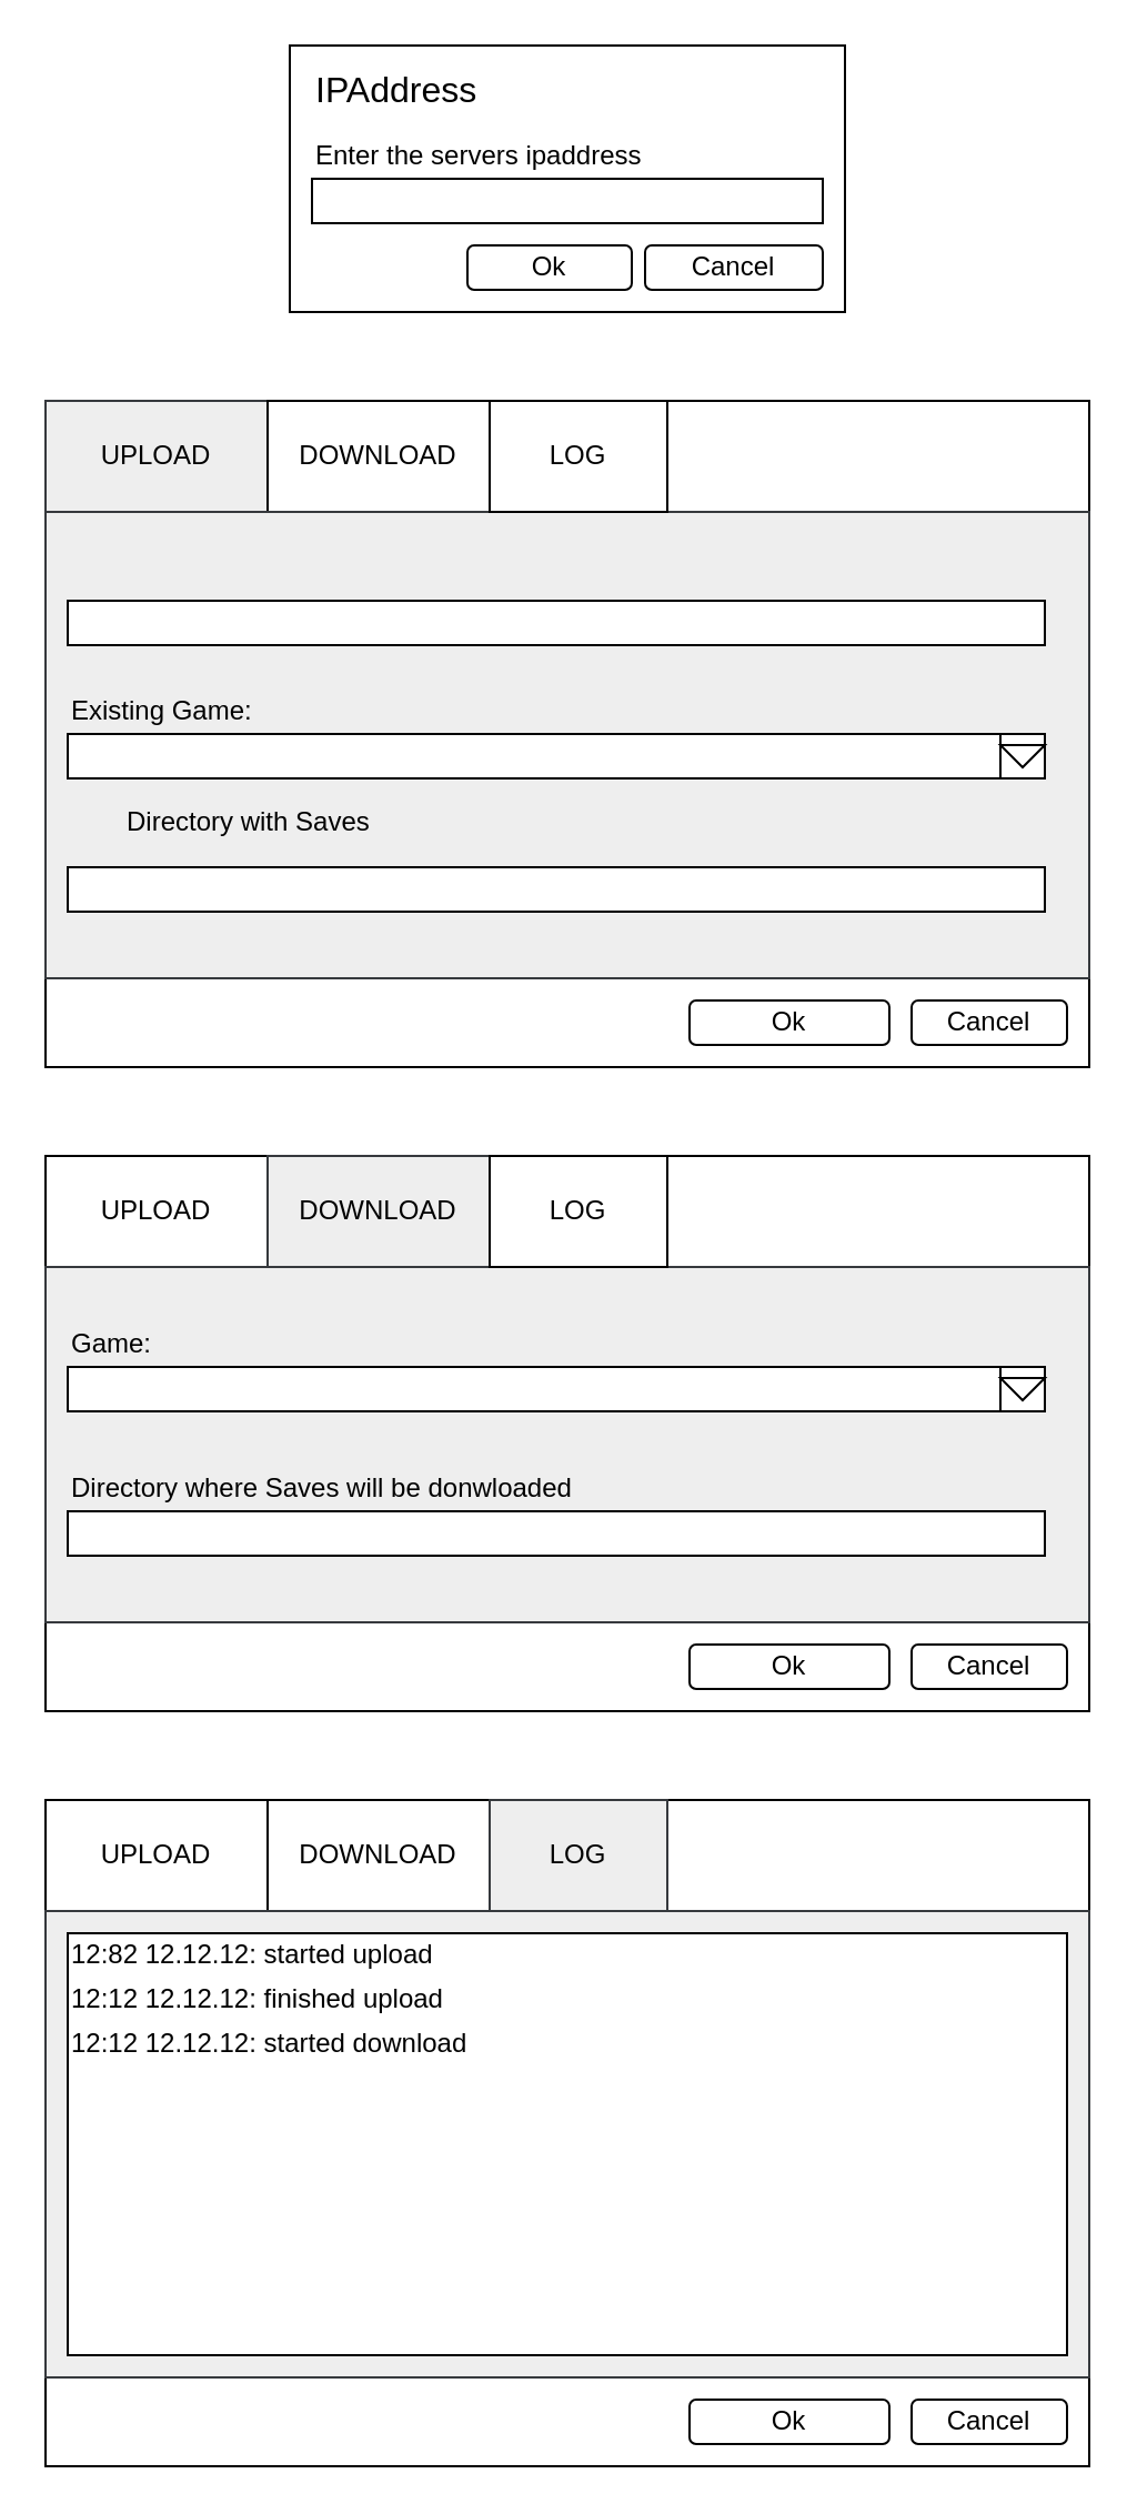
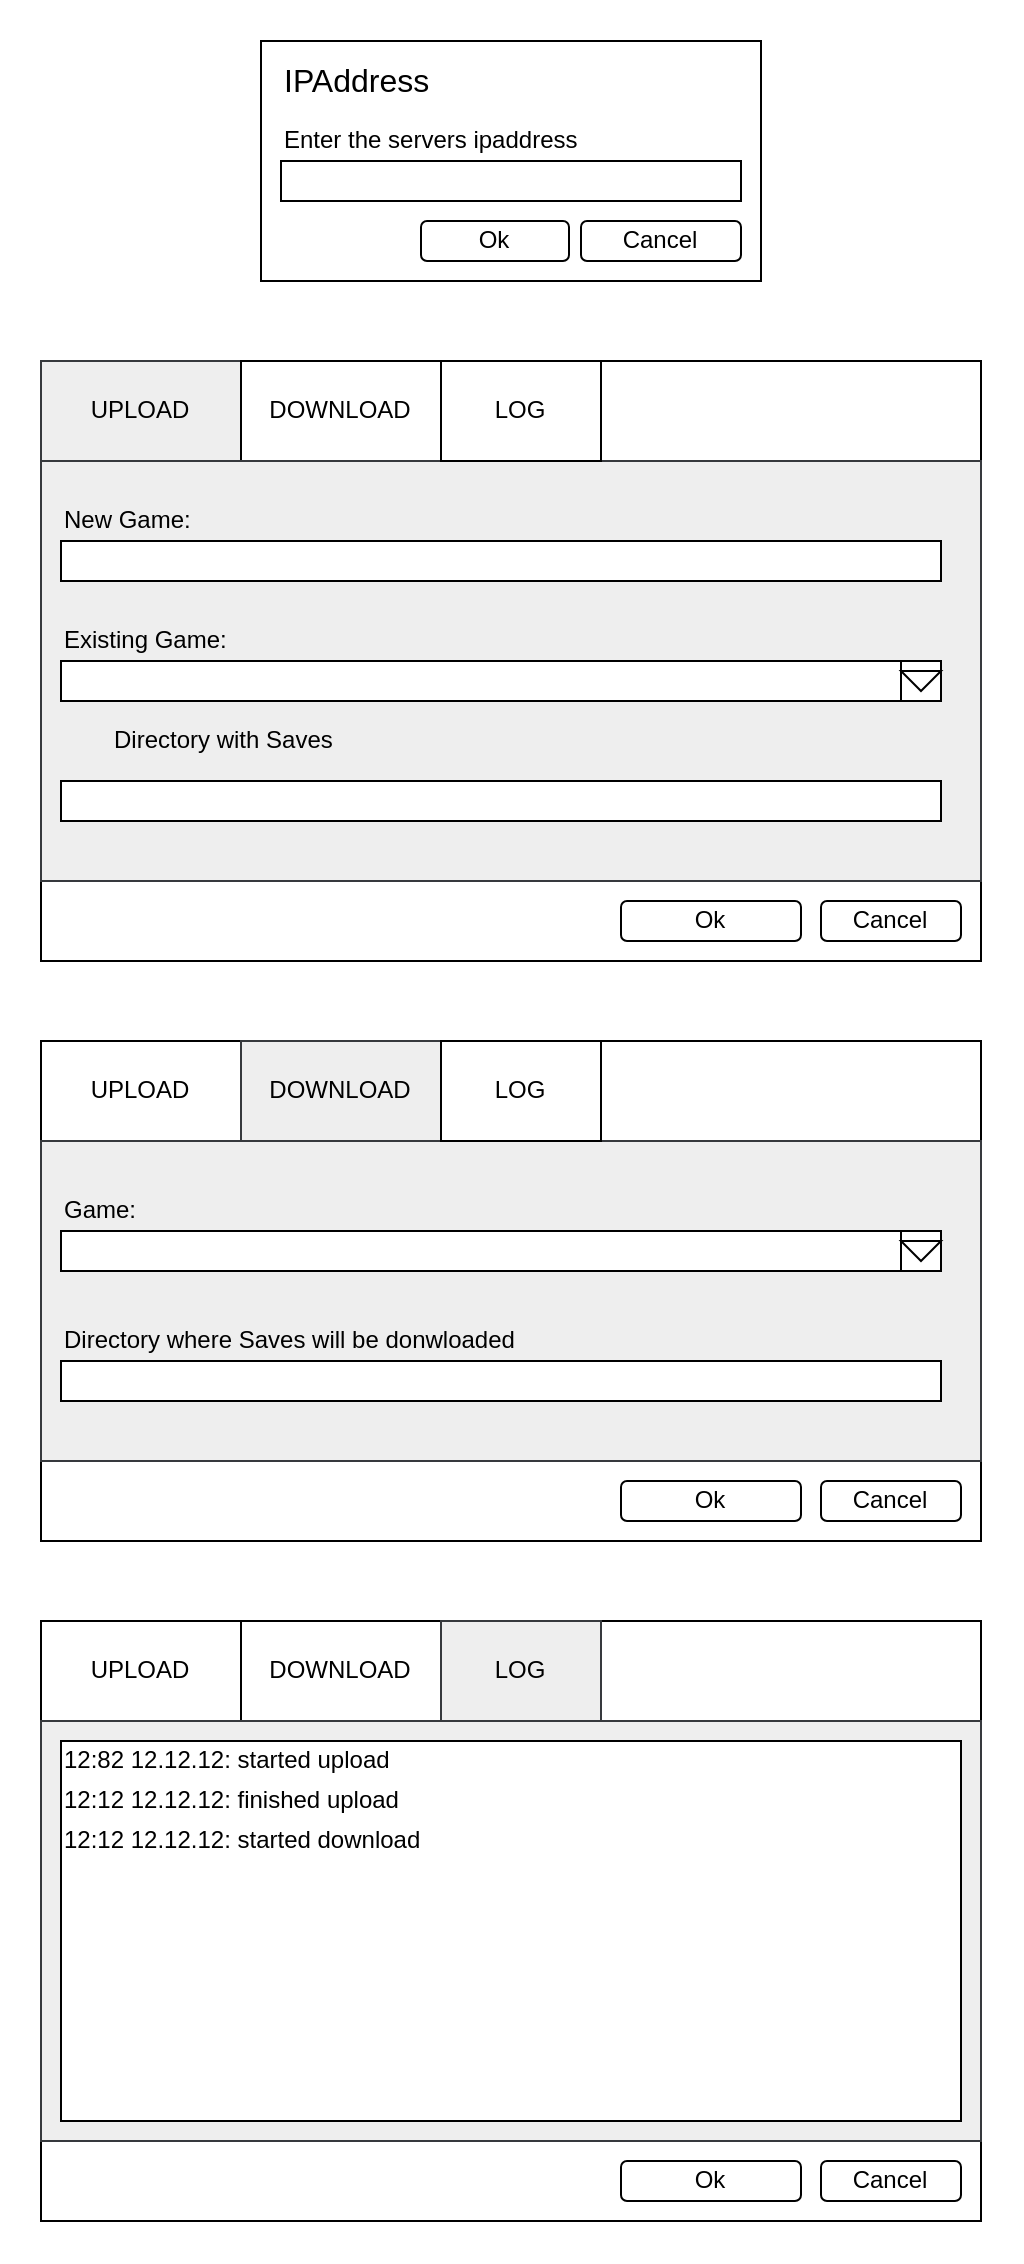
  <mxCell id="0" />
  <mxCell id="1" parent="0" />
  <mxCell id="2" value="" style="rounded=0;whiteSpace=wrap;html=1;" vertex="1" parent="1"><mxGeometry x="20" y="180" width="470" height="300" as="geometry" /></mxCell>
  <mxCell id="3" value="UPLOAD" style="rounded=0;whiteSpace=wrap;html=1;fillColor=#eeeeee;strokeColor=#36393d;" vertex="1" parent="1"><mxGeometry x="20" y="180" width="100" height="50" as="geometry" /></mxCell>
  <mxCell id="4" value="DOWNLOAD" style="rounded=0;whiteSpace=wrap;html=1;" vertex="1" parent="1"><mxGeometry x="120" y="180" width="100" height="50" as="geometry" /></mxCell>
  <mxCell id="5" value="" style="rounded=0;whiteSpace=wrap;html=1;fillColor=#eeeeee;strokeColor=#36393d;" vertex="1" parent="1"><mxGeometry x="20" y="230" width="470" height="210" as="geometry" /></mxCell>
  <mxCell id="6" value="Cancel" style="rounded=1;whiteSpace=wrap;html=1;" vertex="1" parent="1"><mxGeometry x="410" y="450" width="70" height="20" as="geometry" /></mxCell>
  <mxCell id="7" value="Ok" style="rounded=1;whiteSpace=wrap;html=1;" vertex="1" parent="1"><mxGeometry x="310" y="450" width="90" height="20" as="geometry" /></mxCell>
  <mxCell id="8" value="" style="rounded=0;whiteSpace=wrap;html=1;" vertex="1" parent="1"><mxGeometry x="20" y="520" width="470" height="250" as="geometry" /></mxCell>
  <mxCell id="9" value="UPLOAD" style="rounded=0;whiteSpace=wrap;html=1;" vertex="1" parent="1"><mxGeometry x="20" y="520" width="100" height="50" as="geometry" /></mxCell>
  <mxCell id="10" value="DOWNLOAD" style="rounded=0;whiteSpace=wrap;html=1;fillColor=#eeeeee;strokeColor=#36393d;" vertex="1" parent="1"><mxGeometry x="120" y="520" width="100" height="50" as="geometry" /></mxCell>
  <mxCell id="11" value="" style="rounded=0;whiteSpace=wrap;html=1;fillColor=#eeeeee;strokeColor=#36393d;" vertex="1" parent="1"><mxGeometry x="20" y="570" width="470" height="160" as="geometry" /></mxCell>
  <mxCell id="12" value="Cancel" style="rounded=1;whiteSpace=wrap;html=1;" vertex="1" parent="1"><mxGeometry x="410" y="740" width="70" height="20" as="geometry" /></mxCell>
  <mxCell id="13" value="Ok" style="rounded=1;whiteSpace=wrap;html=1;" vertex="1" parent="1"><mxGeometry x="310" y="740" width="90" height="20" as="geometry" /></mxCell>
  <mxCell id="14" value="" style="rounded=0;whiteSpace=wrap;html=1;" vertex="1" parent="1"><mxGeometry x="30" y="270" width="440" height="20" as="geometry" /></mxCell>
+ <mxCell id="15" value="New Game:" style="text;html=1;strokeColor=none;fillColor=none;align=left;verticalAlign=middle;whiteSpace=wrap;rounded=0;" vertex="1" parent="1"><mxGeometry x="30" y="250" width="100" height="20" as="geometry" /></mxCell>
  <mxCell id="16" value="" style="rounded=0;whiteSpace=wrap;html=1;" vertex="1" parent="1"><mxGeometry x="30" y="330" width="440" height="20" as="geometry" /></mxCell>
  <mxCell id="17" value="Existing Game:" style="text;html=1;strokeColor=none;fillColor=none;align=left;verticalAlign=middle;whiteSpace=wrap;rounded=0;" vertex="1" parent="1"><mxGeometry x="30" y="310" width="100" height="20" as="geometry" /></mxCell>
  <mxCell id="18" value="" style="rounded=0;whiteSpace=wrap;html=1;" vertex="1" parent="1"><mxGeometry x="450" y="330" width="20" height="20" as="geometry" /></mxCell>
  <mxCell id="19" value="" style="triangle;whiteSpace=wrap;html=1;rotation=90;" vertex="1" parent="1"><mxGeometry x="455" y="330" width="10" height="20" as="geometry" /></mxCell>
  <mxCell id="20" value="" style="rounded=0;whiteSpace=wrap;html=1;" vertex="1" parent="1"><mxGeometry x="30" y="390" width="440" height="20" as="geometry" /></mxCell>
  <mxCell id="21" value="Directory with Saves" style="text;html=1;strokeColor=none;fillColor=none;align=left;verticalAlign=middle;whiteSpace=wrap;rounded=0;" vertex="1" parent="1"><mxGeometry x="55" y="360" width="130" height="20" as="geometry" /></mxCell>
  <mxCell id="22" value="" style="rounded=0;whiteSpace=wrap;html=1;" vertex="1" parent="1"><mxGeometry x="30" y="615" width="440" height="20" as="geometry" /></mxCell>
  <mxCell id="23" value="" style="rounded=0;whiteSpace=wrap;html=1;" vertex="1" parent="1"><mxGeometry x="450" y="615" width="20" height="20" as="geometry" /></mxCell>
  <mxCell id="24" value="" style="triangle;whiteSpace=wrap;html=1;rotation=90;" vertex="1" parent="1"><mxGeometry x="455" y="615" width="10" height="20" as="geometry" /></mxCell>
  <mxCell id="25" value="Game:" style="text;html=1;strokeColor=none;fillColor=none;align=left;verticalAlign=middle;whiteSpace=wrap;rounded=0;" vertex="1" parent="1"><mxGeometry x="30" y="595" width="60" height="20" as="geometry" /></mxCell>
  <mxCell id="26" value="" style="rounded=0;whiteSpace=wrap;html=1;" vertex="1" parent="1"><mxGeometry x="30" y="680" width="440" height="20" as="geometry" /></mxCell>
  <mxCell id="27" value="Directory where Saves will be donwloaded" style="text;html=1;strokeColor=none;fillColor=none;align=left;verticalAlign=middle;whiteSpace=wrap;rounded=0;" vertex="1" parent="1"><mxGeometry x="30" y="660" width="240" height="20" as="geometry" /></mxCell>
  <mxCell id="28" value="" style="rounded=0;whiteSpace=wrap;html=1;" vertex="1" parent="1"><mxGeometry x="130" y="20" width="250" height="120" as="geometry" /></mxCell>
  <mxCell id="29" value="&lt;font style=&quot;font-size: 16px;&quot;&gt;IPAddress&lt;/font&gt;" style="text;html=1;strokeColor=none;fillColor=none;align=left;verticalAlign=middle;whiteSpace=wrap;rounded=0;" vertex="1" parent="1"><mxGeometry x="140" y="30" width="90" height="20" as="geometry" /></mxCell>
  <mxCell id="30" value="" style="rounded=0;whiteSpace=wrap;html=1;" vertex="1" parent="1"><mxGeometry x="140" y="80" width="230" height="20" as="geometry" /></mxCell>
  <mxCell id="31" value="Enter the servers ipaddress" style="text;html=1;strokeColor=none;fillColor=none;align=left;verticalAlign=middle;whiteSpace=wrap;rounded=0;" vertex="1" parent="1"><mxGeometry x="140" y="60" width="170" height="20" as="geometry" /></mxCell>
  <mxCell id="32" value="Cancel" style="rounded=1;whiteSpace=wrap;html=1;" vertex="1" parent="1"><mxGeometry x="290" y="110" width="80" height="20" as="geometry" /></mxCell>
  <mxCell id="33" value="Ok" style="rounded=1;whiteSpace=wrap;html=1;" vertex="1" parent="1"><mxGeometry x="210" y="110" width="74" height="20" as="geometry" /></mxCell>
  <mxCell id="34" value="LOG" style="rounded=0;whiteSpace=wrap;html=1;" vertex="1" parent="1"><mxGeometry x="220" y="180" width="80" height="50" as="geometry" /></mxCell>
  <mxCell id="35" value="LOG" style="rounded=0;whiteSpace=wrap;html=1;" vertex="1" parent="1"><mxGeometry x="220" y="520" width="80" height="50" as="geometry" /></mxCell>
  <mxCell id="36" value="" style="rounded=0;whiteSpace=wrap;html=1;" vertex="1" parent="1"><mxGeometry x="20" y="810" width="470" height="300" as="geometry" /></mxCell>
  <mxCell id="37" value="UPLOAD" style="rounded=0;whiteSpace=wrap;html=1;" vertex="1" parent="1"><mxGeometry x="20" y="810" width="100" height="50" as="geometry" /></mxCell>
  <mxCell id="38" value="DOWNLOAD" style="rounded=0;whiteSpace=wrap;html=1;" vertex="1" parent="1"><mxGeometry x="120" y="810" width="100" height="50" as="geometry" /></mxCell>
  <mxCell id="39" value="Cancel" style="rounded=1;whiteSpace=wrap;html=1;" vertex="1" parent="1"><mxGeometry x="410" y="1080" width="70" height="20" as="geometry" /></mxCell>
  <mxCell id="40" value="Ok" style="rounded=1;whiteSpace=wrap;html=1;" vertex="1" parent="1"><mxGeometry x="310" y="1080" width="90" height="20" as="geometry" /></mxCell>
  <mxCell id="41" value="LOG" style="rounded=0;whiteSpace=wrap;html=1;fillColor=#eeeeee;strokeColor=#36393d;" vertex="1" parent="1"><mxGeometry x="220" y="810" width="80" height="50" as="geometry" /></mxCell>
  <mxCell id="42" value="" style="rounded=0;whiteSpace=wrap;html=1;fillColor=#eeeeee;strokeColor=#36393d;" vertex="1" parent="1"><mxGeometry x="20" y="860" width="470" height="210" as="geometry" /></mxCell>
  <mxCell id="43" value="" style="rounded=0;whiteSpace=wrap;html=1;" vertex="1" parent="1"><mxGeometry x="30" y="870" width="450" height="190" as="geometry" /></mxCell>
  <mxCell id="44" value="12:82 12.12.12: started upload" style="text;html=1;strokeColor=none;fillColor=none;align=left;verticalAlign=middle;whiteSpace=wrap;rounded=0;" vertex="1" parent="1"><mxGeometry x="30" y="870" width="250" height="20" as="geometry" /></mxCell>
  <mxCell id="45" value="12:12 12.12.12: finished upload" style="text;html=1;strokeColor=none;fillColor=none;align=left;verticalAlign=middle;whiteSpace=wrap;rounded=0;" vertex="1" parent="1"><mxGeometry x="30" y="890" width="250" height="20" as="geometry" /></mxCell>
  <mxCell id="46" value="12:12 12.12.12: started download" style="text;html=1;strokeColor=none;fillColor=none;align=left;verticalAlign=middle;whiteSpace=wrap;rounded=0;" vertex="1" parent="1"><mxGeometry x="30" y="910" width="250" height="20" as="geometry" /></mxCell>
